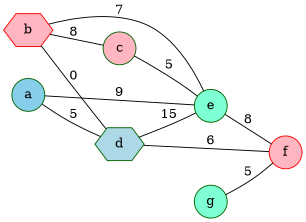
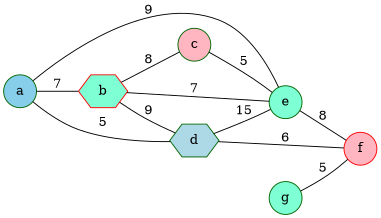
  graph {
    MST=39
    rankdir=LR
    node [color=darkgreen fillcolor=aquamarine shape=circle style=filled]
    edge [weight=7.0]
    a [fillcolor=skyblue]
-   b [color=red fillcolor=lightpink shape=hexagon]
+   b [color=red shape=hexagon]
    d [fillcolor=lightblue shape=hexagon]
    c [fillcolor=lightpink]
    e
    f [color=red fillcolor=lightpink]
    g
+   a -- b [label=7]
    a -- d [label=5 weight=5.0]
-   b -- d [label=0 weight=9.0]
+   b -- d [label=9 weight=9.0]
    b -- c [label=8 weight=8.0]
    b -- e [label=7]
    d -- e [label=15 weight=15.0]
    c -- e [label=5 weight=5.0]
    e -- a [label=9 weight=9.0]
    e -- f [label=8 weight=8.0]
    f -- d [label=6 weight=6.0]
    g -- f [label=5 weight=11.0]
  }
